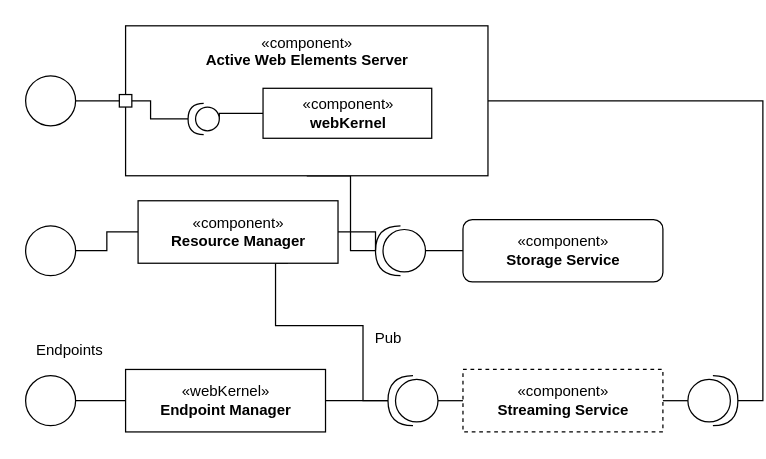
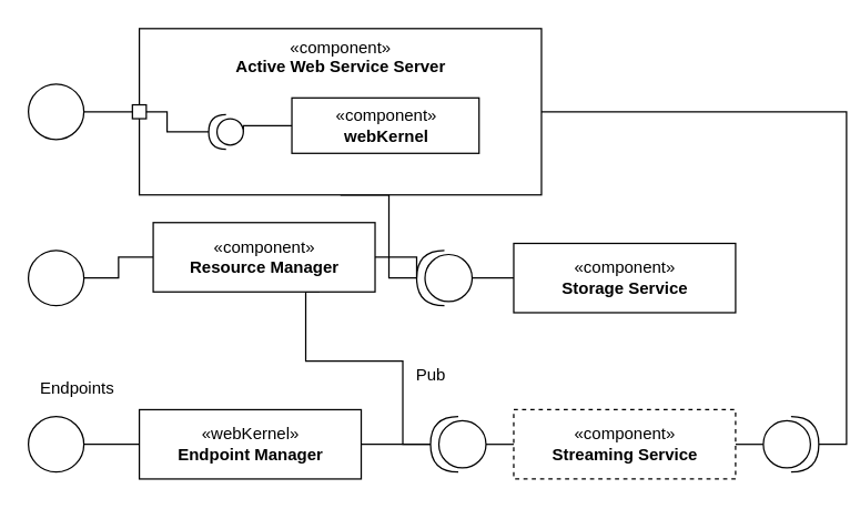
  <mxCell id="0" />
  <mxCell id="1" parent="0" />
  <mxCell id="2" style="edgeStyle=orthogonalEdgeStyle;rounded=0;orthogonalLoop=1;jettySize=auto;html=1;exitX=0.5;exitY=1;exitDx=0;exitDy=0;endArrow=none;endFill=0;entryX=1;entryY=0.5;entryDx=0;entryDy=0;entryPerimeter=0;" parent="1" source="3" target="22" edge="1"><mxGeometry relative="1" as="geometry"><mxPoint x="380" y="200" as="targetPoint" /><Array as="points"><mxPoint x="280" y="140" /><mxPoint x="280" y="200" /></Array></mxGeometry></mxCell>
- <mxCell id="3" value="«component»&lt;br&gt;&lt;b&gt;Active Web Elements Server&lt;/b&gt;" style="html=1;verticalAlign=top;" parent="1" vertex="1"><mxGeometry x="100" y="20" width="290" height="120" as="geometry" /></mxCell>
+ <mxCell id="3" value="«component»&lt;br&gt;&lt;b&gt;Active Web Service Server&lt;/b&gt;" style="html=1;verticalAlign=top;" parent="1" vertex="1"><mxGeometry x="100" y="20" width="290" height="120" as="geometry" /></mxCell>
  <mxCell id="4" style="edgeStyle=orthogonalEdgeStyle;rounded=0;orthogonalLoop=1;jettySize=auto;html=1;exitX=1;exitY=0.5;exitDx=0;exitDy=0;entryX=0;entryY=0.5;entryDx=0;entryDy=0;endArrow=none;endFill=0;" parent="1" source="5" target="3" edge="1"><mxGeometry relative="1" as="geometry" /></mxCell>
  <mxCell id="5" value="" style="ellipse;whiteSpace=wrap;html=1;aspect=fixed;" parent="1" vertex="1"><mxGeometry x="20" y="60" width="40" height="40" as="geometry" /></mxCell>
  <mxCell id="6" style="edgeStyle=orthogonalEdgeStyle;rounded=0;orthogonalLoop=1;jettySize=auto;html=1;exitX=1;exitY=0.5;exitDx=0;exitDy=0;entryX=0;entryY=0.5;entryDx=0;entryDy=0;endArrow=none;endFill=0;" parent="1" source="7" target="12" edge="1"><mxGeometry relative="1" as="geometry" /></mxCell>
  <mxCell id="7" value="" style="ellipse;whiteSpace=wrap;html=1;aspect=fixed;" parent="1" vertex="1"><mxGeometry x="20" y="180" width="40" height="40" as="geometry" /></mxCell>
  <mxCell id="8" style="edgeStyle=orthogonalEdgeStyle;rounded=0;orthogonalLoop=1;jettySize=auto;html=1;exitX=1;exitY=0.5;exitDx=0;exitDy=0;entryX=0;entryY=0.5;entryDx=0;entryDy=0;endArrow=none;endFill=0;" parent="1" source="9" target="14" edge="1"><mxGeometry relative="1" as="geometry" /></mxCell>
  <mxCell id="9" value="" style="ellipse;whiteSpace=wrap;html=1;aspect=fixed;" parent="1" vertex="1"><mxGeometry x="20" y="300" width="40" height="40" as="geometry" /></mxCell>
  <mxCell id="10" style="edgeStyle=orthogonalEdgeStyle;rounded=0;orthogonalLoop=1;jettySize=auto;html=1;exitX=0.75;exitY=1;exitDx=0;exitDy=0;entryX=1;entryY=0.5;entryDx=0;entryDy=0;entryPerimeter=0;endArrow=none;endFill=0;" parent="1" source="12" target="20" edge="1"><mxGeometry relative="1" as="geometry"><Array as="points"><mxPoint x="220" y="260" /><mxPoint x="290" y="260" /><mxPoint x="290" y="320" /></Array></mxGeometry></mxCell>
  <mxCell id="11" style="edgeStyle=orthogonalEdgeStyle;rounded=0;orthogonalLoop=1;jettySize=auto;html=1;exitX=1;exitY=0.5;exitDx=0;exitDy=0;entryX=1;entryY=0.5;entryDx=0;entryDy=0;entryPerimeter=0;endArrow=none;endFill=0;" parent="1" source="12" target="22" edge="1"><mxGeometry relative="1" as="geometry" /></mxCell>
  <mxCell id="12" value="«component»&lt;br&gt;&lt;b&gt;Resource Manager&lt;/b&gt;" style="html=1;" parent="1" vertex="1"><mxGeometry x="110" y="160" width="160" height="50" as="geometry" /></mxCell>
  <mxCell id="13" style="edgeStyle=orthogonalEdgeStyle;rounded=0;orthogonalLoop=1;jettySize=auto;html=1;exitX=1;exitY=0.5;exitDx=0;exitDy=0;entryX=1;entryY=0.5;entryDx=0;entryDy=0;entryPerimeter=0;endArrow=none;endFill=0;" parent="1" source="14" target="20" edge="1"><mxGeometry relative="1" as="geometry" /></mxCell>
  <mxCell id="14" value="«webKernel»&lt;br&gt;&lt;b&gt;Endpoint Manager&lt;/b&gt;" style="html=1;" parent="1" vertex="1"><mxGeometry x="100" y="295" width="160" height="50" as="geometry" /></mxCell>
  <mxCell id="15" style="edgeStyle=orthogonalEdgeStyle;rounded=0;orthogonalLoop=1;jettySize=auto;html=1;exitX=0;exitY=0.5;exitDx=0;exitDy=0;entryX=1;entryY=0.5;entryDx=0;entryDy=0;entryPerimeter=0;endArrow=none;endFill=0;" parent="1" source="31" target="18" edge="1"><mxGeometry relative="1" as="geometry"><Array as="points"><mxPoint x="120" y="80" /><mxPoint x="120" y="95" /></Array></mxGeometry></mxCell>
  <mxCell id="16" style="edgeStyle=orthogonalEdgeStyle;rounded=0;orthogonalLoop=1;jettySize=auto;html=1;exitX=0;exitY=0.5;exitDx=0;exitDy=0;entryX=0;entryY=0.5;entryDx=0;entryDy=0;entryPerimeter=0;endArrow=none;endFill=0;" parent="1" source="17" target="18" edge="1"><mxGeometry relative="1" as="geometry" /></mxCell>
  <mxCell id="17" value="«component»&lt;br&gt;&lt;b&gt;webKernel&lt;/b&gt;" style="html=1;" parent="1" vertex="1"><mxGeometry x="210" y="70" width="135" height="40" as="geometry" /></mxCell>
  <mxCell id="18" value="" style="shape=providedRequiredInterface;html=1;verticalLabelPosition=bottom;direction=west;" parent="1" vertex="1"><mxGeometry x="150" y="82" width="25" height="25" as="geometry" /></mxCell>
  <mxCell id="19" style="edgeStyle=orthogonalEdgeStyle;rounded=0;orthogonalLoop=1;jettySize=auto;html=1;exitX=0;exitY=0.5;exitDx=0;exitDy=0;exitPerimeter=0;entryX=0;entryY=0.5;entryDx=0;entryDy=0;endArrow=none;endFill=0;" parent="1" source="20" target="24" edge="1"><mxGeometry relative="1" as="geometry" /></mxCell>
  <mxCell id="20" value="" style="shape=providedRequiredInterface;html=1;verticalLabelPosition=bottom;direction=west;" parent="1" vertex="1"><mxGeometry x="310" y="300" width="40" height="40" as="geometry" /></mxCell>
  <mxCell id="21" style="edgeStyle=orthogonalEdgeStyle;rounded=0;orthogonalLoop=1;jettySize=auto;html=1;exitX=0;exitY=0.5;exitDx=0;exitDy=0;exitPerimeter=0;entryX=0;entryY=0.5;entryDx=0;entryDy=0;endArrow=none;endFill=0;" parent="1" source="22" target="23" edge="1"><mxGeometry relative="1" as="geometry" /></mxCell>
  <mxCell id="22" value="" style="shape=providedRequiredInterface;html=1;verticalLabelPosition=bottom;direction=west;" parent="1" vertex="1"><mxGeometry x="300" y="180" width="40" height="40" as="geometry" /></mxCell>
- <mxCell id="23" value="«component»&lt;br&gt;&lt;b&gt;Storage Service&lt;/b&gt;" style="html=1;rounded=1;" parent="1" vertex="1"><mxGeometry x="370" y="175" width="160" height="50" as="geometry" /></mxCell>
+ <mxCell id="23" value="«component»&lt;br&gt;&lt;b&gt;Storage Service&lt;/b&gt;" style="html=1;" parent="1" vertex="1"><mxGeometry x="370" y="175" width="160" height="50" as="geometry" /></mxCell>
  <mxCell id="24" value="«component»&lt;br&gt;&lt;b&gt;Streaming Service&lt;/b&gt;" style="html=1;dashed=1;" parent="1" vertex="1"><mxGeometry x="370" y="295" width="160" height="50" as="geometry" /></mxCell>
  <mxCell id="25" style="edgeStyle=orthogonalEdgeStyle;rounded=0;orthogonalLoop=1;jettySize=auto;html=1;exitX=0;exitY=0.5;exitDx=0;exitDy=0;exitPerimeter=0;entryX=1;entryY=0.5;entryDx=0;entryDy=0;endArrow=none;endFill=0;" parent="1" source="27" target="24" edge="1"><mxGeometry relative="1" as="geometry" /></mxCell>
  <mxCell id="26" style="edgeStyle=orthogonalEdgeStyle;rounded=0;orthogonalLoop=1;jettySize=auto;html=1;exitX=1;exitY=0.5;exitDx=0;exitDy=0;exitPerimeter=0;entryX=1;entryY=0.5;entryDx=0;entryDy=0;endArrow=none;endFill=0;" parent="1" source="27" target="3" edge="1"><mxGeometry relative="1" as="geometry" /></mxCell>
  <mxCell id="27" value="" style="shape=providedRequiredInterface;html=1;verticalLabelPosition=bottom;direction=east;" parent="1" vertex="1"><mxGeometry x="550" y="300" width="40" height="40" as="geometry" /></mxCell>
  <mxCell id="28" value="Pub" style="text;html=1;align=center;verticalAlign=middle;resizable=0;points=[];autosize=1;" parent="1" vertex="1"><mxGeometry x="290" y="260" width="40" height="20" as="geometry" /></mxCell>
  <mxCell id="29" value="Endpoints" style="text;html=1;align=center;verticalAlign=middle;resizable=0;points=[];autosize=1;" parent="1" vertex="1"><mxGeometry x="20" y="270" width="70" height="20" as="geometry" /></mxCell>
  <mxCell id="30" style="edgeStyle=orthogonalEdgeStyle;rounded=0;orthogonalLoop=1;jettySize=auto;html=1;exitX=0;exitY=0.5;exitDx=0;exitDy=0;entryX=1;entryY=0.5;entryDx=0;entryDy=0;entryPerimeter=0;endArrow=none;endFill=0;" parent="1" source="3" target="31" edge="1"><mxGeometry relative="1" as="geometry"><Array as="points" /><mxPoint x="100" y="80" as="sourcePoint" /><mxPoint x="150" y="94.5" as="targetPoint" /></mxGeometry></mxCell>
  <mxCell id="31" value="" style="whiteSpace=wrap;html=1;aspect=fixed;" parent="1" vertex="1"><mxGeometry x="95" y="75" width="10" height="10" as="geometry" /></mxCell>
